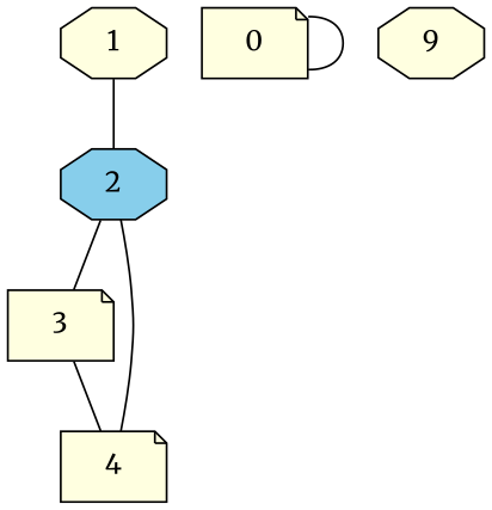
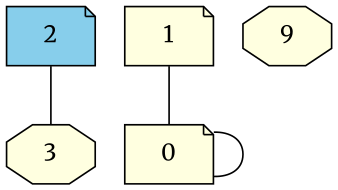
  graph {
    fontname=Merriweather
    node [fillcolor=lightyellow fontname=Merriweather shape=octagon style=filled]
    edge [fontname=Merriweather]
-   2 [fillcolor=skyblue]
-   1
-   3 [shape=note]
-   4 [shape=note]
+   2 [fillcolor=skyblue shape=note]
+   1 [shape=note]
+   3
    n5 [label=0 shape=note]
    n6 [label=9]
    2 -- 3
-   1 -- 2
-   3 -- 4
-   4 -- 2
+   1 -- n5
    n5 -- n5
  }
